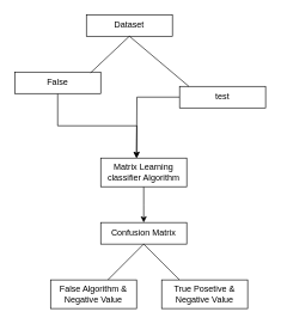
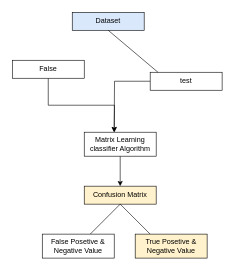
  <mxCell id="0" />
  <mxCell id="1" parent="0" />
- <mxCell id="2" value="Dataset" style="rounded=0;whiteSpace=wrap;html=1;" vertex="1" parent="1"><mxGeometry x="120" y="20" width="120" height="30" as="geometry" /></mxCell>
+ <mxCell id="2" value="Dataset" style="rounded=0;whiteSpace=wrap;html=1;fillColor=#dae8fc;" vertex="1" parent="1"><mxGeometry x="120" y="20" width="120" height="30" as="geometry" /></mxCell>
  <mxCell id="3" style="edgeStyle=orthogonalEdgeStyle;rounded=0;orthogonalLoop=1;jettySize=auto;html=1;exitX=0.5;exitY=1;exitDx=0;exitDy=0;" edge="1" parent="1" source="4"><mxGeometry relative="1" as="geometry"><mxPoint x="190" y="220" as="targetPoint" /></mxGeometry></mxCell>
  <mxCell id="4" value="False" style="rounded=0;whiteSpace=wrap;html=1;" vertex="1" parent="1"><mxGeometry x="20" y="100" width="120" height="30" as="geometry" /></mxCell>
  <mxCell id="5" style="edgeStyle=orthogonalEdgeStyle;rounded=0;orthogonalLoop=1;jettySize=auto;html=1;" edge="1" parent="1" source="6"><mxGeometry relative="1" as="geometry"><mxPoint x="190" y="220" as="targetPoint" /></mxGeometry></mxCell>
  <mxCell id="6" value="test" style="rounded=0;whiteSpace=wrap;html=1;" vertex="1" parent="1"><mxGeometry x="250" y="120" width="120" height="30" as="geometry" /></mxCell>
- <mxCell id="7" value="" style="endArrow=none;html=1;rounded=0;exitX=0.883;exitY=0.033;exitDx=0;exitDy=0;entryX=0.5;entryY=1;entryDx=0;entryDy=0;exitPerimeter=0;" edge="1" parent="1" source="4" target="2"><mxGeometry width="50" height="50" relative="1" as="geometry"><mxPoint x="130" y="100" as="sourcePoint" /><mxPoint x="170" y="60" as="targetPoint" /></mxGeometry></mxCell>
  <mxCell id="8" value="" style="endArrow=none;html=1;rounded=0;entryX=0.108;entryY=0;entryDx=0;entryDy=0;entryPerimeter=0;" edge="1" parent="1" target="6"><mxGeometry width="50" height="50" relative="1" as="geometry"><mxPoint x="180" y="50" as="sourcePoint" /><mxPoint x="250" y="60" as="targetPoint" /></mxGeometry></mxCell>
  <mxCell id="9" style="edgeStyle=orthogonalEdgeStyle;rounded=0;orthogonalLoop=1;jettySize=auto;html=1;" edge="1" parent="1" source="10"><mxGeometry relative="1" as="geometry"><mxPoint x="200" y="310" as="targetPoint" /></mxGeometry></mxCell>
  <mxCell id="10" value="Matrix Learning classifier Algorithm " style="rounded=0;whiteSpace=wrap;html=1;" vertex="1" parent="1"><mxGeometry x="140" y="220" width="120" height="40" as="geometry" /></mxCell>
- <mxCell id="11" value="Confusion Matrix" style="rounded=0;whiteSpace=wrap;html=1;" vertex="1" parent="1"><mxGeometry x="140" y="310" width="120" height="30" as="geometry" /></mxCell>
+ <mxCell id="11" value="Confusion Matrix" style="rounded=0;whiteSpace=wrap;html=1;fillColor=#fff2cc;" vertex="1" parent="1"><mxGeometry x="140" y="310" width="120" height="30" as="geometry" /></mxCell>
  <mxCell id="12" value="" style="endArrow=none;html=1;rounded=0;" edge="1" parent="1"><mxGeometry width="50" height="50" relative="1" as="geometry"><mxPoint x="150" y="390" as="sourcePoint" /><mxPoint x="200" y="340" as="targetPoint" /></mxGeometry></mxCell>
  <mxCell id="13" value="" style="endArrow=none;html=1;rounded=0;" edge="1" parent="1"><mxGeometry width="50" height="50" relative="1" as="geometry"><mxPoint x="250" y="390" as="sourcePoint" /><mxPoint x="200" y="340" as="targetPoint" /></mxGeometry></mxCell>
- <mxCell id="14" value="False Algorithm &amp;amp; Negative Value" style="rounded=0;whiteSpace=wrap;html=1;" vertex="1" parent="1"><mxGeometry x="70" y="390" width="120" height="40" as="geometry" /></mxCell>
- <mxCell id="15" value="True Posetive &amp;amp; Negative Value" style="rounded=0;whiteSpace=wrap;html=1;" vertex="1" parent="1"><mxGeometry x="225" y="390" width="120" height="40" as="geometry" /></mxCell>
+ <mxCell id="14" value="False Posetive &amp;amp; Negative Value" style="rounded=0;whiteSpace=wrap;html=1;" vertex="1" parent="1"><mxGeometry x="70" y="390" width="120" height="40" as="geometry" /></mxCell>
+ <mxCell id="15" value="True Posetive &amp;amp; Negative Value" style="rounded=0;whiteSpace=wrap;html=1;fillColor=#fff2cc;" vertex="1" parent="1"><mxGeometry x="225" y="390" width="120" height="40" as="geometry" /></mxCell>
